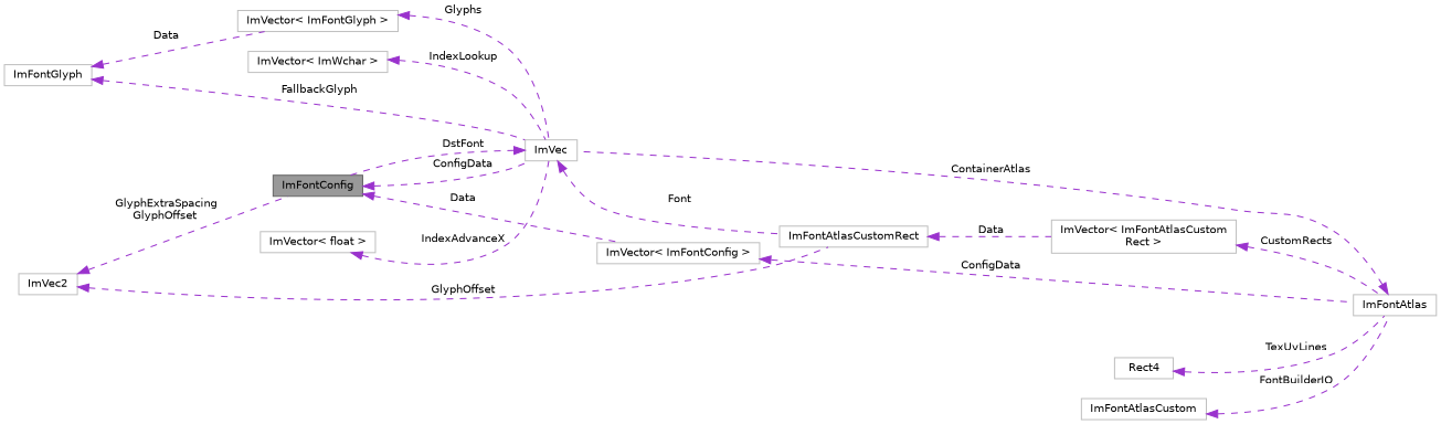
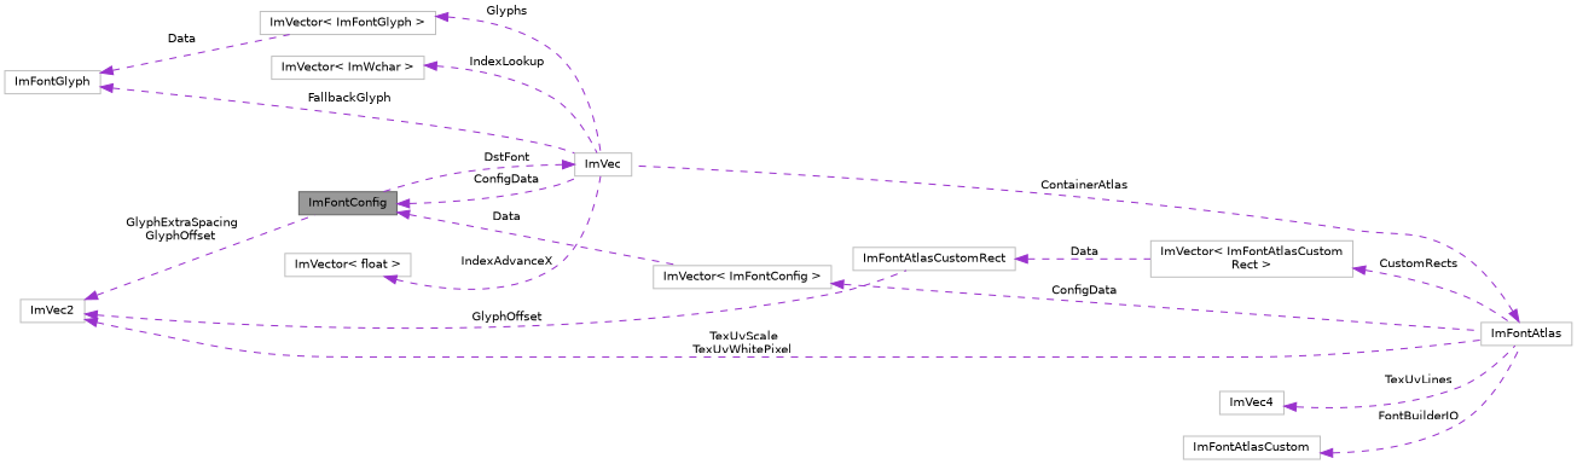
  digraph {
    rankdir=LR
    node [color=grey75 fillcolor=white fontname=Helvetica fontsize=10 shape=box style=filled]
    edge [color=darkorchid3 dir=back fontname=Helvetica fontsize=10 labelfontname=Helvetica labelfontsize=10 style=dashed]
    n1 [color=gray40 fillcolor=grey60 fontcolor=black height=0.2 label=ImFontConfig width=0.4]
    n2 [height=0.2 label=ImVec width=0.4]
    n3 [height=0.2 label="ImVector\< ImFontConfig \>" width=0.4]
    n4 [height=0.2 label=ImFontAtlasCustomRect width=0.4]
    n5 [height=0.2 label=ImFontAtlas width=0.4]
    n6 [height=0.2 label=ImVec2 width=0.4]
    n7 [height=0.2 label="ImVector\< ImFontAtlasCustom\lRect \>" width=0.4]
    n8 [height=0.2 label="ImVector\< float \>" width=0.4]
    n9 [height=0.2 label="ImVector\< ImWchar \>" width=0.4]
    n10 [height=0.2 label="ImVector\< ImFontGlyph \>" width=0.4]
    n11 [height=0.2 label=ImFontGlyph width=0.4]
-   n12 [height=0.2 label=Rect4 width=0.4]
+   n12 [height=0.2 label=ImVec4 width=0.4]
    n13 [height=0.2 label=ImFontAtlasCustom width=0.4]
    n1 -> n2 [label=" ConfigData"]
    n1 -> n3 [label=" Data"]
    n2 -> n1 [label=" DstFont"]
-   n2 -> n4 [label=" Font"]
    n3 -> n5 [label=" ConfigData"]
    n4 -> n7 [label=" Data"]
    n5 -> n2 [label=" ContainerAtlas"]
    n6 -> n1 [label=" GlyphExtraSpacing\nGlyphOffset"]
    n6 -> n4 [label=" GlyphOffset"]
+   n6 -> n5 [label=" TexUvScale\nTexUvWhitePixel"]
    n7 -> n5 [label=" CustomRects"]
    n8 -> n2 [label=" IndexAdvanceX"]
    n9 -> n2 [label=" IndexLookup"]
    n10 -> n2 [label=" Glyphs"]
    n11 -> n2 [label=" FallbackGlyph"]
    n11 -> n10 [label=" Data"]
    n12 -> n5 [label=" TexUvLines"]
    n13 -> n5 [label=" FontBuilderIO"]
  }
